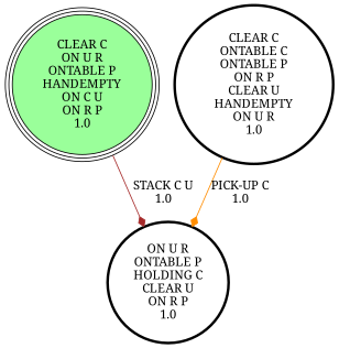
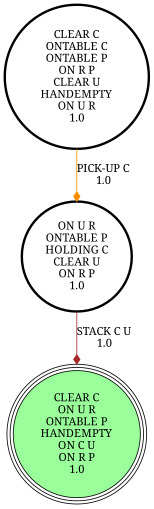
  digraph {
    fontname="Noto Serif"
    node [penwidth=3 shape=circle fontname="Noto Serif"]
    edge [arrowhead=diamond fontname="Noto Serif"]
    "ON U R\nONTABLE P\nHOLDING C\nCLEAR U\nON R P\n1.0\n"
    "CLEAR C\nON U R\nONTABLE P\nHANDEMPTY\nON C U\nON R P\n1.0\n" [fillcolor=palegreen1 peripheries=3 style=filled penwidth=""]
    "CLEAR C\nONTABLE C\nONTABLE P\nON R P\nCLEAR U\nHANDEMPTY\nON U R\n1.0\n"
-   "CLEAR C\nON U R\nONTABLE P\nHANDEMPTY\nON C U\nON R P\n1.0\n" -> "ON U R\nONTABLE P\nHOLDING C\nCLEAR U\nON R P\n1.0\n" [label="STACK C U\n1.0\n" color=brown]
+   "ON U R\nONTABLE P\nHOLDING C\nCLEAR U\nON R P\n1.0\n" -> "CLEAR C\nON U R\nONTABLE P\nHANDEMPTY\nON C U\nON R P\n1.0\n" [label="STACK C U\n1.0\n" color=brown]
    "CLEAR C\nONTABLE C\nONTABLE P\nON R P\nCLEAR U\nHANDEMPTY\nON U R\n1.0\n" -> "ON U R\nONTABLE P\nHOLDING C\nCLEAR U\nON R P\n1.0\n" [label="PICK-UP C\n1.0\n" color=darkorange]
  }
